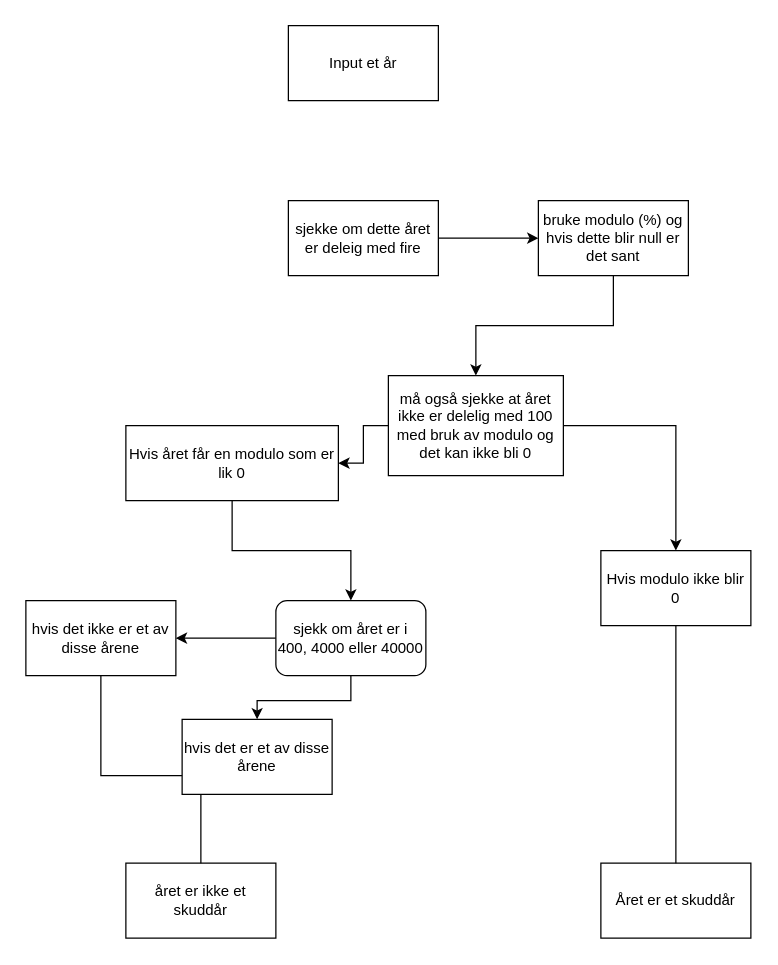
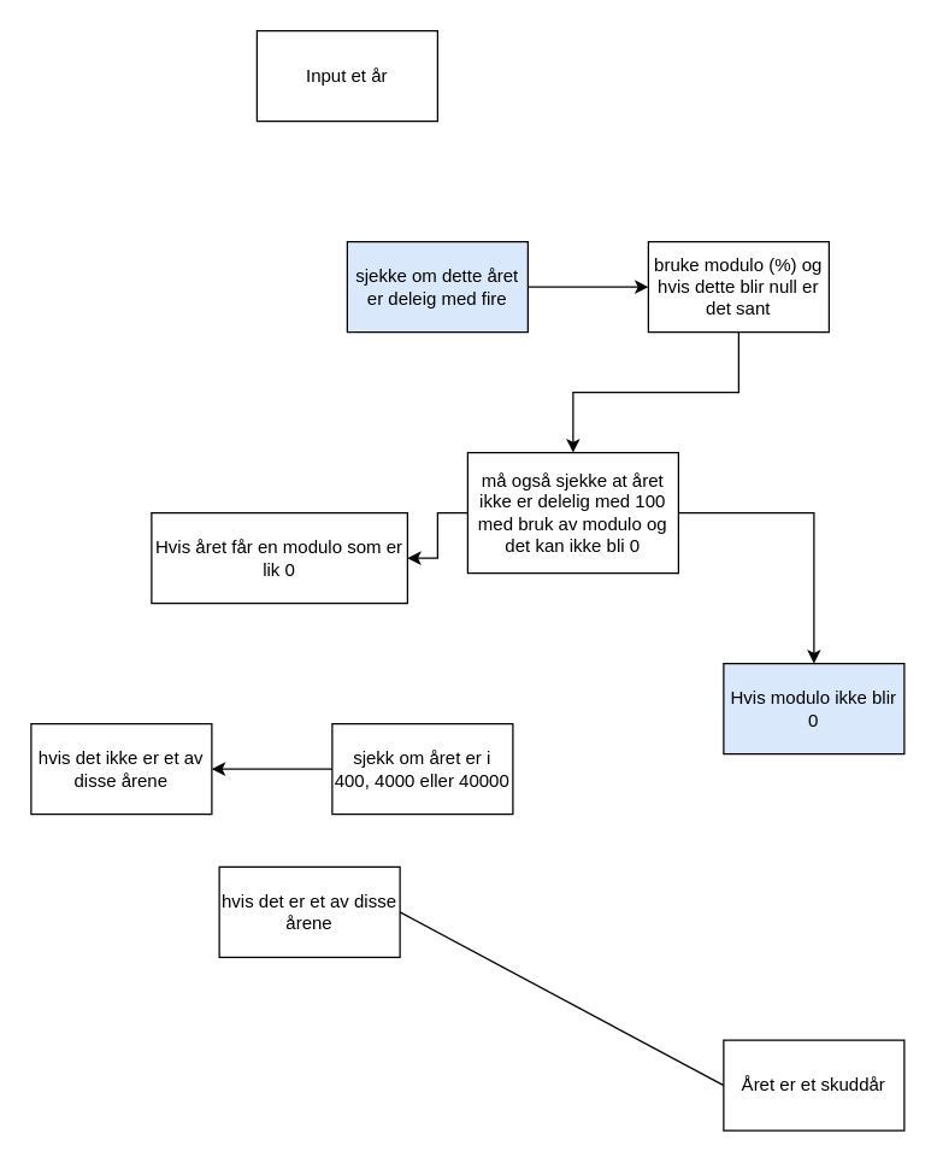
  <mxCell id="0" />
  <mxCell id="1" parent="0" />
- <mxCell id="2" value="Input et år" style="rounded=0;whiteSpace=wrap;html=1;" vertex="1" parent="1"><mxGeometry x="230" y="20" width="120" height="60" as="geometry" /></mxCell>
+ <mxCell id="2" value="Input et år" style="rounded=0;whiteSpace=wrap;html=1;" vertex="1" parent="1"><mxGeometry x="170" y="20" width="120" height="60" as="geometry" /></mxCell>
  <mxCell id="3" value="" style="edgeStyle=orthogonalEdgeStyle;rounded=0;orthogonalLoop=1;jettySize=auto;html=1;" edge="1" parent="1" source="4" target="6"><mxGeometry relative="1" as="geometry" /></mxCell>
- <mxCell id="4" value="sjekke om dette året er deleig med fire" style="whiteSpace=wrap;html=1;rounded=0;" vertex="1" parent="1"><mxGeometry x="230" y="160" width="120" height="60" as="geometry" /></mxCell>
+ <mxCell id="4" value="sjekke om dette året er deleig med fire" style="whiteSpace=wrap;html=1;rounded=0;fillColor=#dae8fc;" vertex="1" parent="1"><mxGeometry x="230" y="160" width="120" height="60" as="geometry" /></mxCell>
  <mxCell id="5" value="" style="edgeStyle=orthogonalEdgeStyle;rounded=0;orthogonalLoop=1;jettySize=auto;html=1;" edge="1" parent="1" source="6" target="9"><mxGeometry relative="1" as="geometry" /></mxCell>
  <mxCell id="6" value="bruke modulo (%) og hvis dette blir null er det sant" style="whiteSpace=wrap;html=1;rounded=0;" vertex="1" parent="1"><mxGeometry x="430" y="160" width="120" height="60" as="geometry" /></mxCell>
  <mxCell id="7" value="" style="edgeStyle=orthogonalEdgeStyle;rounded=0;orthogonalLoop=1;jettySize=auto;html=1;" edge="1" parent="1" source="9" target="10"><mxGeometry relative="1" as="geometry" /></mxCell>
  <mxCell id="8" value="" style="edgeStyle=orthogonalEdgeStyle;rounded=0;orthogonalLoop=1;jettySize=auto;html=1;" edge="1" parent="1" source="9" target="12"><mxGeometry relative="1" as="geometry" /></mxCell>
  <mxCell id="9" value="må også sjekke at året ikke er delelig med 100 med bruk av modulo og det kan ikke bli 0" style="whiteSpace=wrap;html=1;rounded=0;" vertex="1" parent="1"><mxGeometry x="310" y="300" width="140" height="80" as="geometry" /></mxCell>
- <mxCell id="10" value="Hvis modulo ikke blir 0" style="whiteSpace=wrap;html=1;rounded=0;" vertex="1" parent="1"><mxGeometry x="480" y="440" width="120" height="60" as="geometry" /></mxCell>
- <mxCell id="11" value="" style="edgeStyle=orthogonalEdgeStyle;rounded=0;orthogonalLoop=1;jettySize=auto;html=1;" edge="1" parent="1" source="12" target="18"><mxGeometry relative="1" as="geometry" /></mxCell>
+ <mxCell id="10" value="Hvis modulo ikke blir 0" style="whiteSpace=wrap;html=1;rounded=0;fillColor=#dae8fc;" vertex="1" parent="1"><mxGeometry x="480" y="440" width="120" height="60" as="geometry" /></mxCell>
  <mxCell id="12" value="Hvis året får en modulo som er lik 0" style="whiteSpace=wrap;html=1;rounded=0;" vertex="1" parent="1"><mxGeometry x="100" y="340" width="170" height="60" as="geometry" /></mxCell>
- <mxCell id="13" value="året er ikke et skuddår" style="rounded=0;whiteSpace=wrap;html=1;" vertex="1" parent="1"><mxGeometry x="100" y="690" width="120" height="60" as="geometry" /></mxCell>
  <mxCell id="14" value="Året er et skuddår" style="rounded=0;whiteSpace=wrap;html=1;" vertex="1" parent="1"><mxGeometry x="480" y="690" width="120" height="60" as="geometry" /></mxCell>
- <mxCell id="15" value="" style="endArrow=none;html=1;rounded=0;exitX=0.5;exitY=0;exitDx=0;exitDy=0;entryX=0.5;entryY=1;entryDx=0;entryDy=0;" edge="1" parent="1" source="14" target="10"><mxGeometry width="50" height="50" relative="1" as="geometry"><mxPoint x="290" y="370" as="sourcePoint" /><mxPoint x="340" y="320" as="targetPoint" /><Array as="points"><mxPoint x="540" y="540" /></Array></mxGeometry></mxCell>
  <mxCell id="16" value="" style="edgeStyle=orthogonalEdgeStyle;rounded=0;orthogonalLoop=1;jettySize=auto;html=1;" edge="1" parent="1" source="18" target="19"><mxGeometry relative="1" as="geometry" /></mxCell>
- <mxCell id="17" value="" style="edgeStyle=orthogonalEdgeStyle;rounded=0;orthogonalLoop=1;jettySize=auto;html=1;" edge="1" parent="1" source="18" target="21"><mxGeometry relative="1" as="geometry" /></mxCell>
- <mxCell id="18" value="sjekk om året er i 400, 4000 eller 40000" style="whiteSpace=wrap;html=1;rounded=1;" vertex="1" parent="1"><mxGeometry x="220" y="480" width="120" height="60" as="geometry" /></mxCell>
+ <mxCell id="18" value="sjekk om året er i 400, 4000 eller 40000" style="whiteSpace=wrap;html=1;rounded=0;" vertex="1" parent="1"><mxGeometry x="220" y="480" width="120" height="60" as="geometry" /></mxCell>
  <mxCell id="19" value="hvis det ikke er et av disse årene" style="whiteSpace=wrap;html=1;rounded=0;" vertex="1" parent="1"><mxGeometry x="20" y="480" width="120" height="60" as="geometry" /></mxCell>
- <mxCell id="20" value="" style="endArrow=none;html=1;rounded=0;entryX=0.5;entryY=0;entryDx=0;entryDy=0;exitX=0.5;exitY=1;exitDx=0;exitDy=0;" edge="1" parent="1" source="19" target="13"><mxGeometry width="50" height="50" relative="1" as="geometry"><mxPoint x="290" y="470" as="sourcePoint" /><mxPoint x="340" y="420" as="targetPoint" /><Array as="points"><mxPoint x="80" y="620" /><mxPoint x="160" y="620" /></Array></mxGeometry></mxCell>
  <mxCell id="21" value="hvis det er et av disse årene" style="whiteSpace=wrap;html=1;rounded=0;" vertex="1" parent="1"><mxGeometry x="145" y="575" width="120" height="60" as="geometry" /></mxCell>
+ <mxCell id="22" value="" style="endArrow=none;html=1;rounded=0;exitX=1;exitY=0.5;exitDx=0;exitDy=0;entryX=0;entryY=0.5;entryDx=0;entryDy=0;" edge="1" parent="1" source="21" target="14"><mxGeometry width="50" height="50" relative="1" as="geometry"><mxPoint x="290" y="470" as="sourcePoint" /><mxPoint x="340" y="420" as="targetPoint" /></mxGeometry></mxCell>
